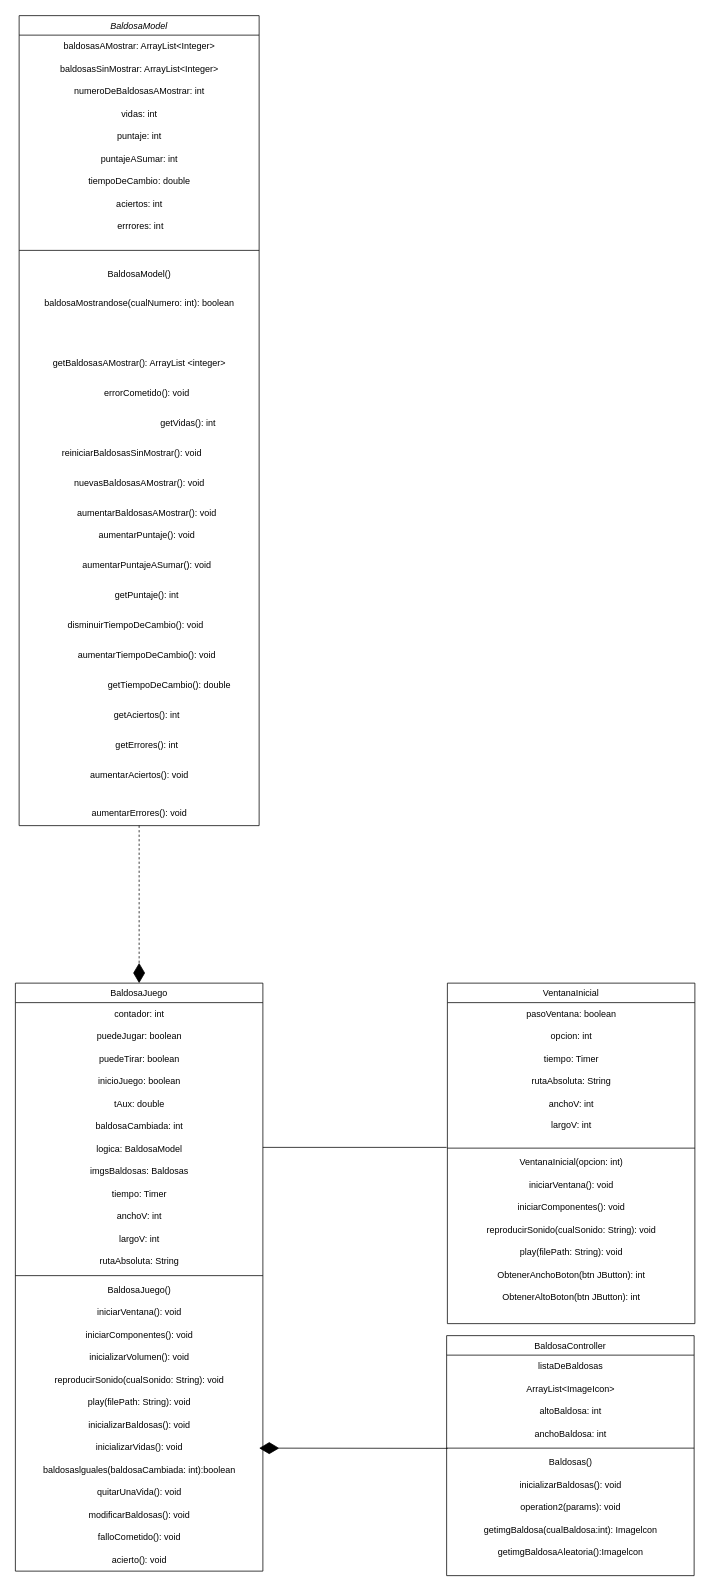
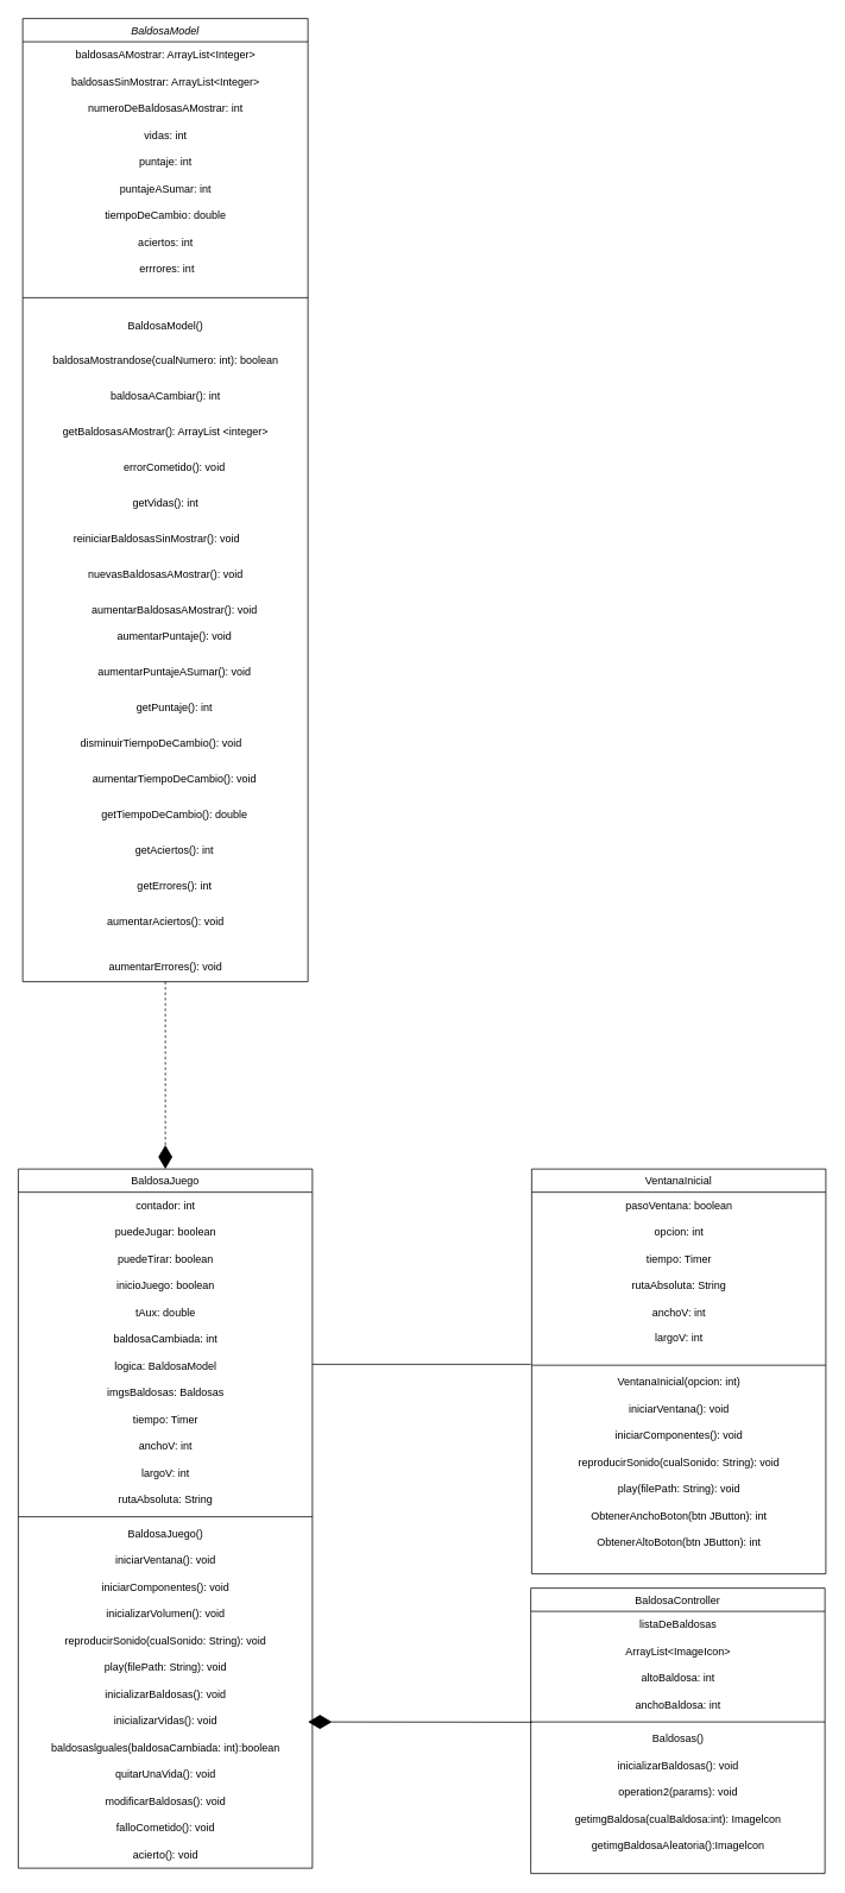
  <mxCell id="0" />
  <mxCell id="1" parent="0" />
  <mxCell id="2" value="BaldosaModel" style="swimlane;fontStyle=2;align=center;verticalAlign=top;childLayout=stackLayout;horizontal=1;startSize=26;horizontalStack=0;resizeParent=1;resizeLast=0;collapsible=1;marginBottom=0;rounded=0;shadow=0;strokeWidth=1;" parent="1" vertex="1"><mxGeometry x="25" width="320" height="1080" as="geometry" y="20"><mxRectangle x="-10" width="160" height="26" as="alternateBounds" /></mxGeometry></mxCell>
  <mxCell id="3" value="baldosasAMostrar: ArrayList&amp;lt;Integer&amp;gt;" style="text;html=1;align=center;verticalAlign=middle;resizable=0;points=[];autosize=1;strokeColor=none;fillColor=none;" vertex="1" parent="2"><mxGeometry y="26" width="320" height="30" as="geometry" /></mxCell>
  <mxCell id="4" value="baldosasSinMostrar: ArrayList&amp;lt;Integer&amp;gt;" style="text;html=1;align=center;verticalAlign=middle;resizable=0;points=[];autosize=1;strokeColor=none;fillColor=none;" vertex="1" parent="2"><mxGeometry y="56" width="320" height="30" as="geometry" /></mxCell>
  <mxCell id="5" value="numeroDeBaldosasAMostrar: int" style="text;html=1;align=center;verticalAlign=middle;resizable=0;points=[];autosize=1;strokeColor=none;fillColor=none;" vertex="1" parent="2"><mxGeometry y="86" width="320" height="30" as="geometry" /></mxCell>
  <mxCell id="6" value="vidas: int" style="text;html=1;align=center;verticalAlign=middle;resizable=0;points=[];autosize=1;strokeColor=none;fillColor=none;" vertex="1" parent="2"><mxGeometry y="116" width="320" height="30" as="geometry" /></mxCell>
  <mxCell id="7" value="puntaje: int" style="text;html=1;align=center;verticalAlign=middle;resizable=0;points=[];autosize=1;strokeColor=none;fillColor=none;" vertex="1" parent="2"><mxGeometry y="146" width="320" height="30" as="geometry" /></mxCell>
  <mxCell id="8" value="puntajeASumar: int" style="text;html=1;align=center;verticalAlign=middle;resizable=0;points=[];autosize=1;strokeColor=none;fillColor=none;" vertex="1" parent="2"><mxGeometry y="176" width="320" height="30" as="geometry" /></mxCell>
  <mxCell id="9" value="tiempoDeCambio: double" style="text;html=1;align=center;verticalAlign=middle;resizable=0;points=[];autosize=1;strokeColor=none;fillColor=none;" vertex="1" parent="2"><mxGeometry y="206" width="320" height="30" as="geometry" /></mxCell>
  <mxCell id="10" value="aciertos: int" style="text;html=1;align=center;verticalAlign=middle;resizable=0;points=[];autosize=1;strokeColor=none;fillColor=none;" vertex="1" parent="2"><mxGeometry y="236" width="320" height="30" as="geometry" /></mxCell>
  <mxCell id="11" value="&amp;nbsp;errrores: int" style="text;html=1;align=center;verticalAlign=middle;resizable=0;points=[];autosize=1;strokeColor=none;fillColor=none;" vertex="1" parent="2"><mxGeometry y="266" width="320" height="30" as="geometry" /></mxCell>
  <mxCell id="12" value="" style="line;html=1;strokeWidth=1;align=left;verticalAlign=middle;spacingTop=-1;spacingLeft=3;spacingRight=3;rotatable=0;labelPosition=right;points=[];portConstraint=eastwest;" parent="2" vertex="1"><mxGeometry y="296" width="320" height="34" as="geometry" /></mxCell>
  <mxCell id="13" value="BaldosaModel()" style="text;html=1;align=center;verticalAlign=middle;resizable=0;points=[];autosize=1;strokeColor=none;fillColor=none;" vertex="1" parent="2"><mxGeometry y="330" width="320" height="30" as="geometry" /></mxCell>
  <mxCell id="14" value="BaldosaJuego" style="swimlane;fontStyle=0;align=center;verticalAlign=top;childLayout=stackLayout;horizontal=1;startSize=26;horizontalStack=0;resizeParent=1;resizeLast=0;collapsible=1;marginBottom=0;rounded=0;shadow=0;strokeWidth=1;" parent="1" vertex="1"><mxGeometry x="20" y="1310" width="330" height="784" as="geometry"><mxRectangle x="550" y="140" width="160" height="26" as="alternateBounds" /></mxGeometry></mxCell>
  <mxCell id="15" value="contador: int" style="text;html=1;align=center;verticalAlign=middle;resizable=0;points=[];autosize=1;strokeColor=none;fillColor=none;" vertex="1" parent="14"><mxGeometry y="26" width="330" height="30" as="geometry" /></mxCell>
  <mxCell id="16" value="puedeJugar: boolean" style="text;html=1;align=center;verticalAlign=middle;resizable=0;points=[];autosize=1;strokeColor=none;fillColor=none;" vertex="1" parent="14"><mxGeometry y="56" width="330" height="30" as="geometry" /></mxCell>
  <mxCell id="17" value="puedeTirar: boolean" style="text;html=1;align=center;verticalAlign=middle;resizable=0;points=[];autosize=1;strokeColor=none;fillColor=none;" vertex="1" parent="14"><mxGeometry y="86" width="330" height="30" as="geometry" /></mxCell>
  <mxCell id="18" value="inicioJuego: boolean" style="text;html=1;align=center;verticalAlign=middle;resizable=0;points=[];autosize=1;strokeColor=none;fillColor=none;" vertex="1" parent="14"><mxGeometry y="116" width="330" height="30" as="geometry" /></mxCell>
  <mxCell id="19" value="tAux: double" style="text;html=1;align=center;verticalAlign=middle;resizable=0;points=[];autosize=1;strokeColor=none;fillColor=none;" vertex="1" parent="14"><mxGeometry y="146" width="330" height="30" as="geometry" /></mxCell>
  <mxCell id="20" value="baldosaCambiada: int" style="text;html=1;align=center;verticalAlign=middle;resizable=0;points=[];autosize=1;strokeColor=none;fillColor=none;" vertex="1" parent="14"><mxGeometry y="176" width="330" height="30" as="geometry" /></mxCell>
  <mxCell id="21" value="logica: BaldosaModel" style="text;html=1;align=center;verticalAlign=middle;resizable=0;points=[];autosize=1;strokeColor=none;fillColor=none;" vertex="1" parent="14"><mxGeometry y="206" width="330" height="30" as="geometry" /></mxCell>
  <mxCell id="22" value="imgsBaldosas: Baldosas" style="text;html=1;align=center;verticalAlign=middle;resizable=0;points=[];autosize=1;strokeColor=none;fillColor=none;" vertex="1" parent="14"><mxGeometry y="236" width="330" height="30" as="geometry" /></mxCell>
  <mxCell id="23" value="tiempo: Timer" style="text;html=1;align=center;verticalAlign=middle;resizable=0;points=[];autosize=1;strokeColor=none;fillColor=none;" vertex="1" parent="14"><mxGeometry y="266" width="330" height="30" as="geometry" /></mxCell>
  <mxCell id="24" value="anchoV: int" style="text;html=1;align=center;verticalAlign=middle;resizable=0;points=[];autosize=1;strokeColor=none;fillColor=none;" vertex="1" parent="14"><mxGeometry y="296" width="330" height="30" as="geometry" /></mxCell>
  <mxCell id="25" value="largoV: int" style="text;html=1;align=center;verticalAlign=middle;resizable=0;points=[];autosize=1;strokeColor=none;fillColor=none;" vertex="1" parent="14"><mxGeometry y="326" width="330" height="30" as="geometry" /></mxCell>
  <mxCell id="26" value="rutaAbsoluta: String" style="text;html=1;align=center;verticalAlign=middle;resizable=0;points=[];autosize=1;strokeColor=none;fillColor=none;" vertex="1" parent="14"><mxGeometry y="356" width="330" height="30" as="geometry" /></mxCell>
  <mxCell id="27" value="" style="line;html=1;strokeWidth=1;align=left;verticalAlign=middle;spacingTop=-1;spacingLeft=3;spacingRight=3;rotatable=0;labelPosition=right;points=[];portConstraint=eastwest;" parent="14" vertex="1"><mxGeometry y="386" width="330" height="8" as="geometry" /></mxCell>
  <mxCell id="28" value="BaldosaJuego()" style="text;html=1;align=center;verticalAlign=middle;resizable=0;points=[];autosize=1;strokeColor=none;fillColor=none;" vertex="1" parent="14"><mxGeometry y="394" width="330" height="30" as="geometry" /></mxCell>
  <mxCell id="29" value="iniciarVentana(): void" style="text;html=1;align=center;verticalAlign=middle;resizable=0;points=[];autosize=1;strokeColor=none;fillColor=none;" vertex="1" parent="14"><mxGeometry y="424" width="330" height="30" as="geometry" /></mxCell>
  <mxCell id="30" value="iniciarComponentes(): void" style="text;html=1;align=center;verticalAlign=middle;resizable=0;points=[];autosize=1;strokeColor=none;fillColor=none;" vertex="1" parent="14"><mxGeometry y="454" width="330" height="30" as="geometry" /></mxCell>
  <mxCell id="31" value="inicializarVolumen(): void" style="text;html=1;align=center;verticalAlign=middle;resizable=0;points=[];autosize=1;strokeColor=none;fillColor=none;" vertex="1" parent="14"><mxGeometry y="484" width="330" height="30" as="geometry" /></mxCell>
  <mxCell id="32" value="reproducirSonido(cualSonido: String): void" style="text;html=1;align=center;verticalAlign=middle;resizable=0;points=[];autosize=1;strokeColor=none;fillColor=none;" vertex="1" parent="14"><mxGeometry y="514" width="330" height="30" as="geometry" /></mxCell>
  <mxCell id="33" value="play(filePath: String): void" style="text;html=1;align=center;verticalAlign=middle;resizable=0;points=[];autosize=1;strokeColor=none;fillColor=none;" vertex="1" parent="14"><mxGeometry y="544" width="330" height="30" as="geometry" /></mxCell>
  <mxCell id="34" value="inicializarBaldosas(): void" style="text;html=1;align=center;verticalAlign=middle;resizable=0;points=[];autosize=1;strokeColor=none;fillColor=none;" vertex="1" parent="14"><mxGeometry y="574" width="330" height="30" as="geometry" /></mxCell>
  <mxCell id="35" value="inicializarVidas(): void" style="text;html=1;align=center;verticalAlign=middle;resizable=0;points=[];autosize=1;strokeColor=none;fillColor=none;" vertex="1" parent="14"><mxGeometry y="604" width="330" height="30" as="geometry" /></mxCell>
  <mxCell id="36" value="baldosaslguales(baldosaCambiada: int):boolean" style="text;html=1;align=center;verticalAlign=middle;resizable=0;points=[];autosize=1;strokeColor=none;fillColor=none;" vertex="1" parent="14"><mxGeometry y="634" width="330" height="30" as="geometry" /></mxCell>
  <mxCell id="37" value="quitarUnaVida(): void" style="text;html=1;align=center;verticalAlign=middle;resizable=0;points=[];autosize=1;strokeColor=none;fillColor=none;" vertex="1" parent="14"><mxGeometry y="664" width="330" height="30" as="geometry" /></mxCell>
  <mxCell id="38" value="modificarBaldosas(): void" style="text;html=1;align=center;verticalAlign=middle;resizable=0;points=[];autosize=1;strokeColor=none;fillColor=none;" vertex="1" parent="14"><mxGeometry y="694" width="330" height="30" as="geometry" /></mxCell>
  <mxCell id="39" value="falloCometido(): void" style="text;html=1;align=center;verticalAlign=middle;resizable=0;points=[];autosize=1;strokeColor=none;fillColor=none;" vertex="1" parent="14"><mxGeometry y="724" width="330" height="30" as="geometry" /></mxCell>
  <mxCell id="40" value="acierto(): void" style="text;html=1;align=center;verticalAlign=middle;resizable=0;points=[];autosize=1;strokeColor=none;fillColor=none;" vertex="1" parent="14"><mxGeometry y="754" width="330" height="30" as="geometry" /></mxCell>
  <mxCell id="41" value="baldosaMostrandose(cualNumero: int): boolean" style="text;html=1;align=center;verticalAlign=middle;resizable=0;points=[];autosize=1;strokeColor=none;fillColor=none;" vertex="1" parent="1"><mxGeometry x="45" y="388" width="280" height="30" as="geometry" /></mxCell>
+ <mxCell id="42" value="baldosaACambiar(): int" style="text;html=1;align=center;verticalAlign=middle;resizable=0;points=[];autosize=1;strokeColor=none;fillColor=none;" vertex="1" parent="1"><mxGeometry x="110" y="428" width="150" height="30" as="geometry" /></mxCell>
  <mxCell id="43" value="getBaldosasAMostrar(): ArrayList &amp;lt;integer&amp;gt;" style="text;html=1;align=center;verticalAlign=middle;resizable=0;points=[];autosize=1;strokeColor=none;fillColor=none;" vertex="1" parent="1"><mxGeometry x="60" y="468" width="250" height="30" as="geometry" /></mxCell>
  <mxCell id="44" value="errorCometido(): void" style="text;html=1;align=center;verticalAlign=middle;resizable=0;points=[];autosize=1;strokeColor=none;fillColor=none;" vertex="1" parent="1"><mxGeometry x="125" y="508" width="140" height="30" as="geometry" /></mxCell>
- <mxCell id="45" value="getVidas(): int" style="text;html=1;align=center;verticalAlign=middle;resizable=0;points=[];autosize=1;strokeColor=none;fillColor=none;" vertex="1" parent="1"><mxGeometry x="200" y="548" width="100" height="30" as="geometry" /></mxCell>
+ <mxCell id="45" value="getVidas(): int" style="text;html=1;align=center;verticalAlign=middle;resizable=0;points=[];autosize=1;strokeColor=none;fillColor=none;" vertex="1" parent="1"><mxGeometry x="135" y="548" width="100" height="30" as="geometry" /></mxCell>
  <mxCell id="46" value="reiniciarBaldosasSinMostrar(): void" style="text;html=1;align=center;verticalAlign=middle;resizable=0;points=[];autosize=1;strokeColor=none;fillColor=none;" vertex="1" parent="1"><mxGeometry x="70" y="588" width="210" height="30" as="geometry" /></mxCell>
  <mxCell id="47" value="nuevasBaldosasAMostrar(): void" style="text;html=1;align=center;verticalAlign=middle;resizable=0;points=[];autosize=1;strokeColor=none;fillColor=none;" vertex="1" parent="1"><mxGeometry x="85" y="628" width="200" height="30" as="geometry" /></mxCell>
  <mxCell id="48" value="aumentarBaldosasAMostrar(): void" style="text;html=1;align=center;verticalAlign=middle;resizable=0;points=[];autosize=1;strokeColor=none;fillColor=none;" vertex="1" parent="1"><mxGeometry x="90" y="668" width="210" height="30" as="geometry" /></mxCell>
  <mxCell id="49" value="aumentarPuntaje(): void" style="text;html=1;align=center;verticalAlign=middle;resizable=0;points=[];autosize=1;strokeColor=none;fillColor=none;" vertex="1" parent="1"><mxGeometry x="120" y="698" width="150" height="30" as="geometry" /></mxCell>
  <mxCell id="50" value="aumentarPuntajeASumar(): void" style="text;html=1;align=center;verticalAlign=middle;resizable=0;points=[];autosize=1;strokeColor=none;fillColor=none;" vertex="1" parent="1"><mxGeometry x="100" y="738" width="190" height="30" as="geometry" /></mxCell>
  <mxCell id="51" value="getPuntaje(): int" style="text;html=1;align=center;verticalAlign=middle;resizable=0;points=[];autosize=1;strokeColor=none;fillColor=none;" vertex="1" parent="1"><mxGeometry x="140" y="778" width="110" height="30" as="geometry" /></mxCell>
  <mxCell id="52" value="disminuirTiempoDeCambio(): void" style="text;html=1;align=center;verticalAlign=middle;resizable=0;points=[];autosize=1;strokeColor=none;fillColor=none;" vertex="1" parent="1"><mxGeometry x="80" y="818" width="200" height="30" as="geometry" /></mxCell>
  <mxCell id="53" value="aumentarTiempoDeCambio(): void" style="text;html=1;align=center;verticalAlign=middle;resizable=0;points=[];autosize=1;strokeColor=none;fillColor=none;" vertex="1" parent="1"><mxGeometry x="90" y="858" width="210" height="30" as="geometry" /></mxCell>
- <mxCell id="54" value="getTiempoDeCambio(): double" style="text;html=1;align=center;verticalAlign=middle;resizable=0;points=[];autosize=1;strokeColor=none;fillColor=none;" vertex="1" parent="1"><mxGeometry x="130" y="898" width="190" height="30" as="geometry" /></mxCell>
+ <mxCell id="54" value="getTiempoDeCambio(): double" style="text;html=1;align=center;verticalAlign=middle;resizable=0;points=[];autosize=1;strokeColor=none;fillColor=none;" vertex="1" parent="1"><mxGeometry x="100" y="898" width="190" height="30" as="geometry" /></mxCell>
  <mxCell id="55" value="getAciertos(): int" style="text;html=1;align=center;verticalAlign=middle;resizable=0;points=[];autosize=1;strokeColor=none;fillColor=none;" vertex="1" parent="1"><mxGeometry x="140" y="938" width="110" height="30" as="geometry" /></mxCell>
  <mxCell id="56" value="getErrores(): int" style="text;html=1;align=center;verticalAlign=middle;resizable=0;points=[];autosize=1;strokeColor=none;fillColor=none;" vertex="1" parent="1"><mxGeometry x="140" y="978" width="110" height="30" as="geometry" /></mxCell>
  <mxCell id="57" value="aumentarAciertos(): void" style="text;html=1;align=center;verticalAlign=middle;resizable=0;points=[];autosize=1;strokeColor=none;fillColor=none;" vertex="1" parent="1"><mxGeometry x="110" y="1018" width="150" height="30" as="geometry" /></mxCell>
  <mxCell id="58" value="aumentarErrores(): void" style="text;html=1;align=center;verticalAlign=middle;resizable=0;points=[];autosize=1;strokeColor=none;fillColor=none;" vertex="1" parent="1"><mxGeometry x="110" y="1068" width="150" height="30" as="geometry" /></mxCell>
  <mxCell id="59" value="" style="endArrow=diamondThin;endFill=1;endSize=24;html=1;rounded=0;exitX=0.5;exitY=1;exitDx=0;exitDy=0;entryX=0.5;entryY=0;entryDx=0;entryDy=0;dashed=1;" edge="1" parent="1" source="2" target="14"><mxGeometry width="160" relative="1" as="geometry"><mxPoint x="345" y="1310" as="sourcePoint" /><mxPoint x="505" y="1310" as="targetPoint" /></mxGeometry></mxCell>
  <mxCell id="60" value="BaldosaController" style="swimlane;fontStyle=0;align=center;verticalAlign=top;childLayout=stackLayout;horizontal=1;startSize=26;horizontalStack=0;resizeParent=1;resizeLast=0;collapsible=1;marginBottom=0;rounded=0;shadow=0;strokeWidth=1;" vertex="1" parent="1"><mxGeometry x="595" y="1780" width="330" height="320" as="geometry"><mxRectangle x="550" y="140" width="160" height="26" as="alternateBounds" /></mxGeometry></mxCell>
  <mxCell id="61" value="listaDeBaldosas" style="text;html=1;align=center;verticalAlign=middle;resizable=0;points=[];autosize=1;strokeColor=none;fillColor=none;" vertex="1" parent="60"><mxGeometry y="26" width="330" height="30" as="geometry" /></mxCell>
  <mxCell id="62" value="ArrayList&amp;lt;ImageIcon&amp;gt;" style="text;html=1;align=center;verticalAlign=middle;resizable=0;points=[];autosize=1;strokeColor=none;fillColor=none;" vertex="1" parent="60"><mxGeometry y="56" width="330" height="30" as="geometry" /></mxCell>
  <mxCell id="63" value="altoBaldosa: int" style="text;html=1;align=center;verticalAlign=middle;resizable=0;points=[];autosize=1;strokeColor=none;fillColor=none;" vertex="1" parent="60"><mxGeometry y="86" width="330" height="30" as="geometry" /></mxCell>
  <mxCell id="64" value="anchoBaldosa: int" style="text;html=1;align=center;verticalAlign=middle;resizable=0;points=[];autosize=1;strokeColor=none;fillColor=none;" vertex="1" parent="60"><mxGeometry y="116" width="330" height="30" as="geometry" /></mxCell>
  <mxCell id="65" value="" style="line;html=1;strokeWidth=1;align=left;verticalAlign=middle;spacingTop=-1;spacingLeft=3;spacingRight=3;rotatable=0;labelPosition=right;points=[];portConstraint=eastwest;" vertex="1" parent="60"><mxGeometry y="146" width="330" height="8" as="geometry" /></mxCell>
  <mxCell id="66" value="Baldosas()" style="text;html=1;align=center;verticalAlign=middle;resizable=0;points=[];autosize=1;strokeColor=none;fillColor=none;" vertex="1" parent="60"><mxGeometry y="154" width="330" height="30" as="geometry" /></mxCell>
  <mxCell id="67" value="inicializarBaldosas(): void" style="text;html=1;align=center;verticalAlign=middle;resizable=0;points=[];autosize=1;strokeColor=none;fillColor=none;" vertex="1" parent="60"><mxGeometry y="184" width="330" height="30" as="geometry" /></mxCell>
  <mxCell id="68" value="operation2(params): void" style="text;html=1;align=center;verticalAlign=middle;resizable=0;points=[];autosize=1;strokeColor=none;fillColor=none;" vertex="1" parent="60"><mxGeometry y="214" width="330" height="30" as="geometry" /></mxCell>
  <mxCell id="69" value="&lt;div&gt;getimgBaldosa(cualBaldosa:&lt;span style=&quot;background-color: initial;&quot;&gt;int): Imagelcon&lt;/span&gt;&lt;/div&gt;" style="text;html=1;align=center;verticalAlign=middle;resizable=0;points=[];autosize=1;strokeColor=none;fillColor=none;" vertex="1" parent="60"><mxGeometry y="244" width="330" height="30" as="geometry" /></mxCell>
  <mxCell id="70" value="&lt;div&gt;getimgBaldosaAleatoria():&lt;span style=&quot;background-color: initial;&quot;&gt;Imagelcon&lt;/span&gt;&lt;/div&gt;" style="text;html=1;align=center;verticalAlign=middle;resizable=0;points=[];autosize=1;strokeColor=none;fillColor=none;" vertex="1" parent="60"><mxGeometry y="274" width="330" height="30" as="geometry" /></mxCell>
  <mxCell id="71" value="" style="endArrow=diamondThin;endFill=1;endSize=24;html=1;rounded=0;exitX=0.004;exitY=-0.123;exitDx=0;exitDy=0;exitPerimeter=0;" edge="1" parent="1" source="66"><mxGeometry width="160" relative="1" as="geometry"><mxPoint x="345" y="1490" as="sourcePoint" /><mxPoint x="345" y="1930" as="targetPoint" /></mxGeometry></mxCell>
  <mxCell id="72" value="VentanaInicial" style="swimlane;fontStyle=0;align=center;verticalAlign=top;childLayout=stackLayout;horizontal=1;startSize=26;horizontalStack=0;resizeParent=1;resizeLast=0;collapsible=1;marginBottom=0;rounded=0;shadow=0;strokeWidth=1;" vertex="1" parent="1"><mxGeometry x="596" y="1310" width="330" height="454" as="geometry"><mxRectangle x="550" y="140" width="160" height="26" as="alternateBounds" /></mxGeometry></mxCell>
  <mxCell id="73" value="pasoVentana: boolean" style="text;html=1;align=center;verticalAlign=middle;resizable=0;points=[];autosize=1;strokeColor=none;fillColor=none;" vertex="1" parent="72"><mxGeometry y="26" width="330" height="30" as="geometry" /></mxCell>
  <mxCell id="74" value="opcion: int" style="text;html=1;align=center;verticalAlign=middle;resizable=0;points=[];autosize=1;strokeColor=none;fillColor=none;" vertex="1" parent="72"><mxGeometry y="56" width="330" height="30" as="geometry" /></mxCell>
  <mxCell id="75" value="tiempo: Timer" style="text;html=1;align=center;verticalAlign=middle;resizable=0;points=[];autosize=1;strokeColor=none;fillColor=none;" vertex="1" parent="72"><mxGeometry y="86" width="330" height="30" as="geometry" /></mxCell>
  <mxCell id="76" value="rutaAbsoluta: String" style="text;html=1;align=center;verticalAlign=middle;resizable=0;points=[];autosize=1;strokeColor=none;fillColor=none;" vertex="1" parent="72"><mxGeometry y="116" width="330" height="30" as="geometry" /></mxCell>
  <mxCell id="77" value="anchoV: int" style="text;html=1;align=center;verticalAlign=middle;resizable=0;points=[];autosize=1;strokeColor=none;fillColor=none;" vertex="1" parent="72"><mxGeometry y="146" width="330" height="30" as="geometry" /></mxCell>
  <mxCell id="78" value="&lt;div&gt;largoV: int&lt;/div&gt;&lt;div&gt;&lt;br&gt;&lt;/div&gt;" style="text;html=1;align=center;verticalAlign=middle;resizable=0;points=[];autosize=1;strokeColor=none;fillColor=none;" vertex="1" parent="72"><mxGeometry y="176" width="330" height="40" as="geometry" /></mxCell>
  <mxCell id="79" value="" style="line;html=1;strokeWidth=1;align=left;verticalAlign=middle;spacingTop=-1;spacingLeft=3;spacingRight=3;rotatable=0;labelPosition=right;points=[];portConstraint=eastwest;" vertex="1" parent="72"><mxGeometry y="216" width="330" height="8" as="geometry" /></mxCell>
  <mxCell id="80" value="VentanaInicial(opcion: int)" style="text;html=1;align=center;verticalAlign=middle;resizable=0;points=[];autosize=1;strokeColor=none;fillColor=none;" vertex="1" parent="72"><mxGeometry y="224" width="330" height="30" as="geometry" /></mxCell>
  <mxCell id="81" value="iniciarVentana(): void" style="text;html=1;align=center;verticalAlign=middle;resizable=0;points=[];autosize=1;strokeColor=none;fillColor=none;" vertex="1" parent="72"><mxGeometry y="254" width="330" height="30" as="geometry" /></mxCell>
  <mxCell id="82" value="iniciarComponentes(): void" style="text;html=1;align=center;verticalAlign=middle;resizable=0;points=[];autosize=1;strokeColor=none;fillColor=none;" vertex="1" parent="72"><mxGeometry y="284" width="330" height="30" as="geometry" /></mxCell>
  <mxCell id="83" value="reproducirSonido(cualSonido: String): void" style="text;html=1;align=center;verticalAlign=middle;resizable=0;points=[];autosize=1;strokeColor=none;fillColor=none;" vertex="1" parent="72"><mxGeometry y="314" width="330" height="30" as="geometry" /></mxCell>
  <mxCell id="84" value="play(filePath: String): void" style="text;html=1;align=center;verticalAlign=middle;resizable=0;points=[];autosize=1;strokeColor=none;fillColor=none;" vertex="1" parent="72"><mxGeometry y="344" width="330" height="30" as="geometry" /></mxCell>
  <mxCell id="85" value="ObtenerAnchoBoton(btn JButton): int" style="text;html=1;align=center;verticalAlign=middle;resizable=0;points=[];autosize=1;strokeColor=none;fillColor=none;" vertex="1" parent="72"><mxGeometry y="374" width="330" height="30" as="geometry" /></mxCell>
  <mxCell id="86" value="ObtenerAltoBoton(btn JButton): int" style="text;html=1;align=center;verticalAlign=middle;resizable=0;points=[];autosize=1;strokeColor=none;fillColor=none;" vertex="1" parent="72"><mxGeometry y="404" width="330" height="30" as="geometry" /></mxCell>
  <mxCell id="87" value="" style="line;strokeWidth=1;fillColor=none;align=left;verticalAlign=middle;spacingTop=-1;spacingLeft=3;spacingRight=3;rotatable=0;labelPosition=right;points=[];portConstraint=eastwest;strokeColor=inherit;" vertex="1" parent="1"><mxGeometry x="350" y="1520" width="245" height="18" as="geometry" /></mxCell>
